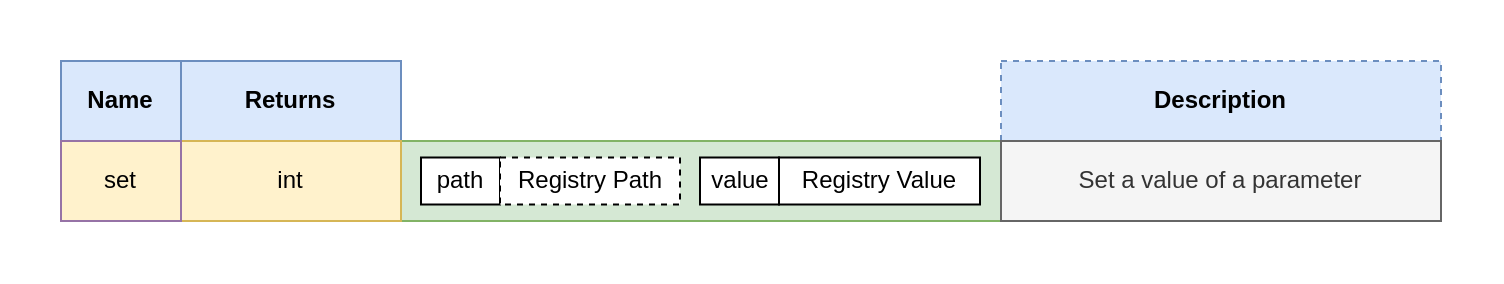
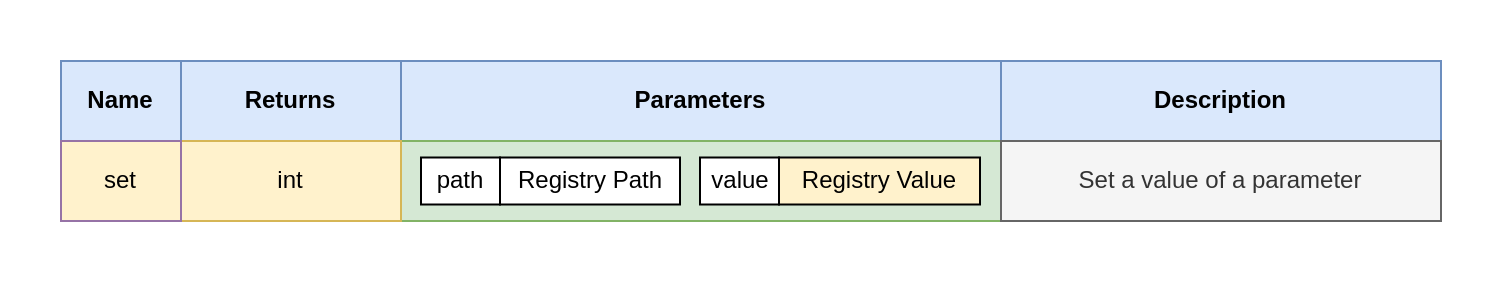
  <mxCell id="0" />
  <mxCell id="1" parent="0" />
  <mxCell id="2" value="" style="rounded=0;whiteSpace=wrap;html=1;strokeColor=none;" vertex="1" parent="1"><mxGeometry x="20" y="20" width="710" height="100" as="geometry" /></mxCell>
  <mxCell id="3" value="&lt;b&gt;Name&lt;/b&gt;" style="rounded=0;whiteSpace=wrap;html=1;align=center;fillColor=#dae8fc;strokeColor=#6c8ebf;" parent="1" vertex="1"><mxGeometry x="30" y="30" width="60" height="40" as="geometry" /></mxCell>
+ <mxCell id="4" value="&lt;b&gt;Parameters&lt;/b&gt;" style="rounded=0;whiteSpace=wrap;html=1;align=center;fillColor=#dae8fc;strokeColor=#6c8ebf;" parent="1" vertex="1"><mxGeometry x="200" y="30" width="300" height="40" as="geometry" /></mxCell>
  <mxCell id="5" value="&lt;b&gt;Returns&lt;/b&gt;" style="rounded=0;whiteSpace=wrap;html=1;align=center;fillColor=#dae8fc;strokeColor=#6c8ebf;" parent="1" vertex="1"><mxGeometry x="90" y="30" width="110" height="40" as="geometry" /></mxCell>
- <mxCell id="6" value="&lt;b&gt;Description&lt;/b&gt;" style="rounded=0;whiteSpace=wrap;html=1;align=center;fillColor=#dae8fc;strokeColor=#6c8ebf;dashed=1;" parent="1" vertex="1"><mxGeometry x="500" y="30" width="220" height="40" as="geometry" /></mxCell>
+ <mxCell id="6" value="&lt;b&gt;Description&lt;/b&gt;" style="rounded=0;whiteSpace=wrap;html=1;align=center;fillColor=#dae8fc;strokeColor=#6c8ebf;" parent="1" vertex="1"><mxGeometry x="500" y="30" width="220" height="40" as="geometry" /></mxCell>
  <mxCell id="7" value="" style="rounded=0;whiteSpace=wrap;html=1;fillColor=#d5e8d4;strokeColor=#82b366;" parent="1" vertex="1"><mxGeometry x="200" y="70" width="300" height="40" as="geometry" /></mxCell>
  <mxCell id="8" value="int" style="rounded=0;whiteSpace=wrap;html=1;fillColor=#fff2cc;strokeColor=#d6b656;" parent="1" vertex="1"><mxGeometry x="90" y="70" width="110" height="40" as="geometry" /></mxCell>
  <mxCell id="9" value="set" style="rounded=0;whiteSpace=wrap;html=1;fillColor=#fff2cc;strokeColor=#9673a6;" parent="1" vertex="1"><mxGeometry x="30" y="70" width="60" height="40" as="geometry" /></mxCell>
  <mxCell id="10" value="path" style="rounded=0;whiteSpace=wrap;html=1;" parent="1" vertex="1"><mxGeometry x="210" y="78.25" width="39.5" height="23.5" as="geometry" /></mxCell>
- <mxCell id="11" value="Registry Path" style="rounded=0;whiteSpace=wrap;html=1;dashed=1;" parent="1" vertex="1"><mxGeometry x="249.5" y="78.25" width="90" height="23.5" as="geometry" /></mxCell>
+ <mxCell id="11" value="Registry Path" style="rounded=0;whiteSpace=wrap;html=1;" parent="1" vertex="1"><mxGeometry x="249.5" y="78.25" width="90" height="23.5" as="geometry" /></mxCell>
  <mxCell id="12" value="value" style="rounded=0;whiteSpace=wrap;html=1;" parent="1" vertex="1"><mxGeometry x="349.5" y="78.25" width="39.5" height="23.5" as="geometry" /></mxCell>
- <mxCell id="13" value="Registry Value" style="rounded=0;whiteSpace=wrap;html=1;" parent="1" vertex="1"><mxGeometry x="389" y="78.25" width="100.5" height="23.5" as="geometry" /></mxCell>
+ <mxCell id="13" value="Registry Value" style="rounded=0;whiteSpace=wrap;html=1;fillColor=#fff2cc;" parent="1" vertex="1"><mxGeometry x="389" y="78.25" width="100.5" height="23.5" as="geometry" /></mxCell>
  <mxCell id="14" value="Set a value of a parameter" style="rounded=0;whiteSpace=wrap;html=1;fillColor=#f5f5f5;strokeColor=#666666;fontColor=#333333;" parent="1" vertex="1"><mxGeometry x="500" y="70" width="220" height="40" as="geometry" /></mxCell>
